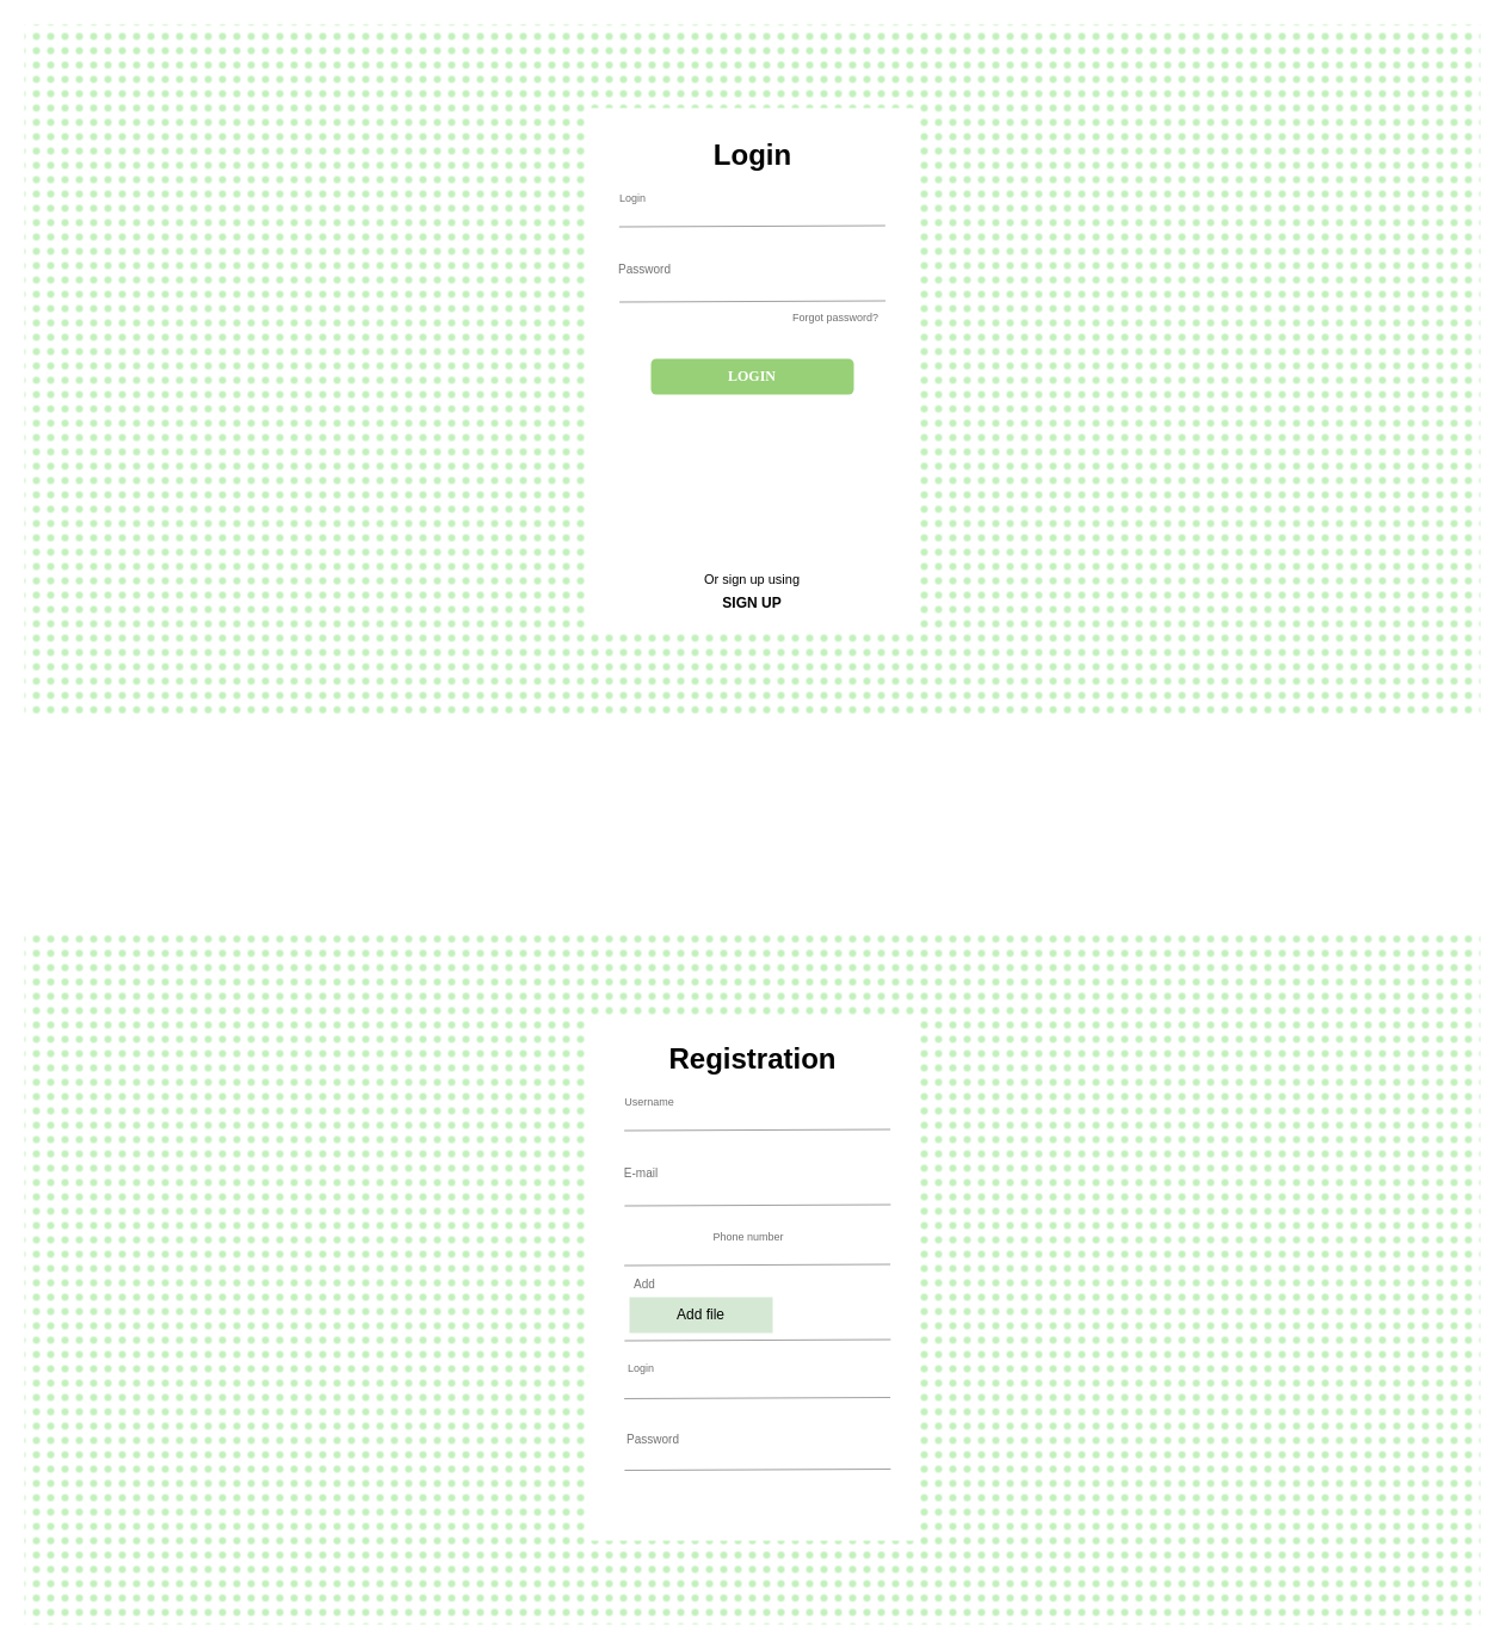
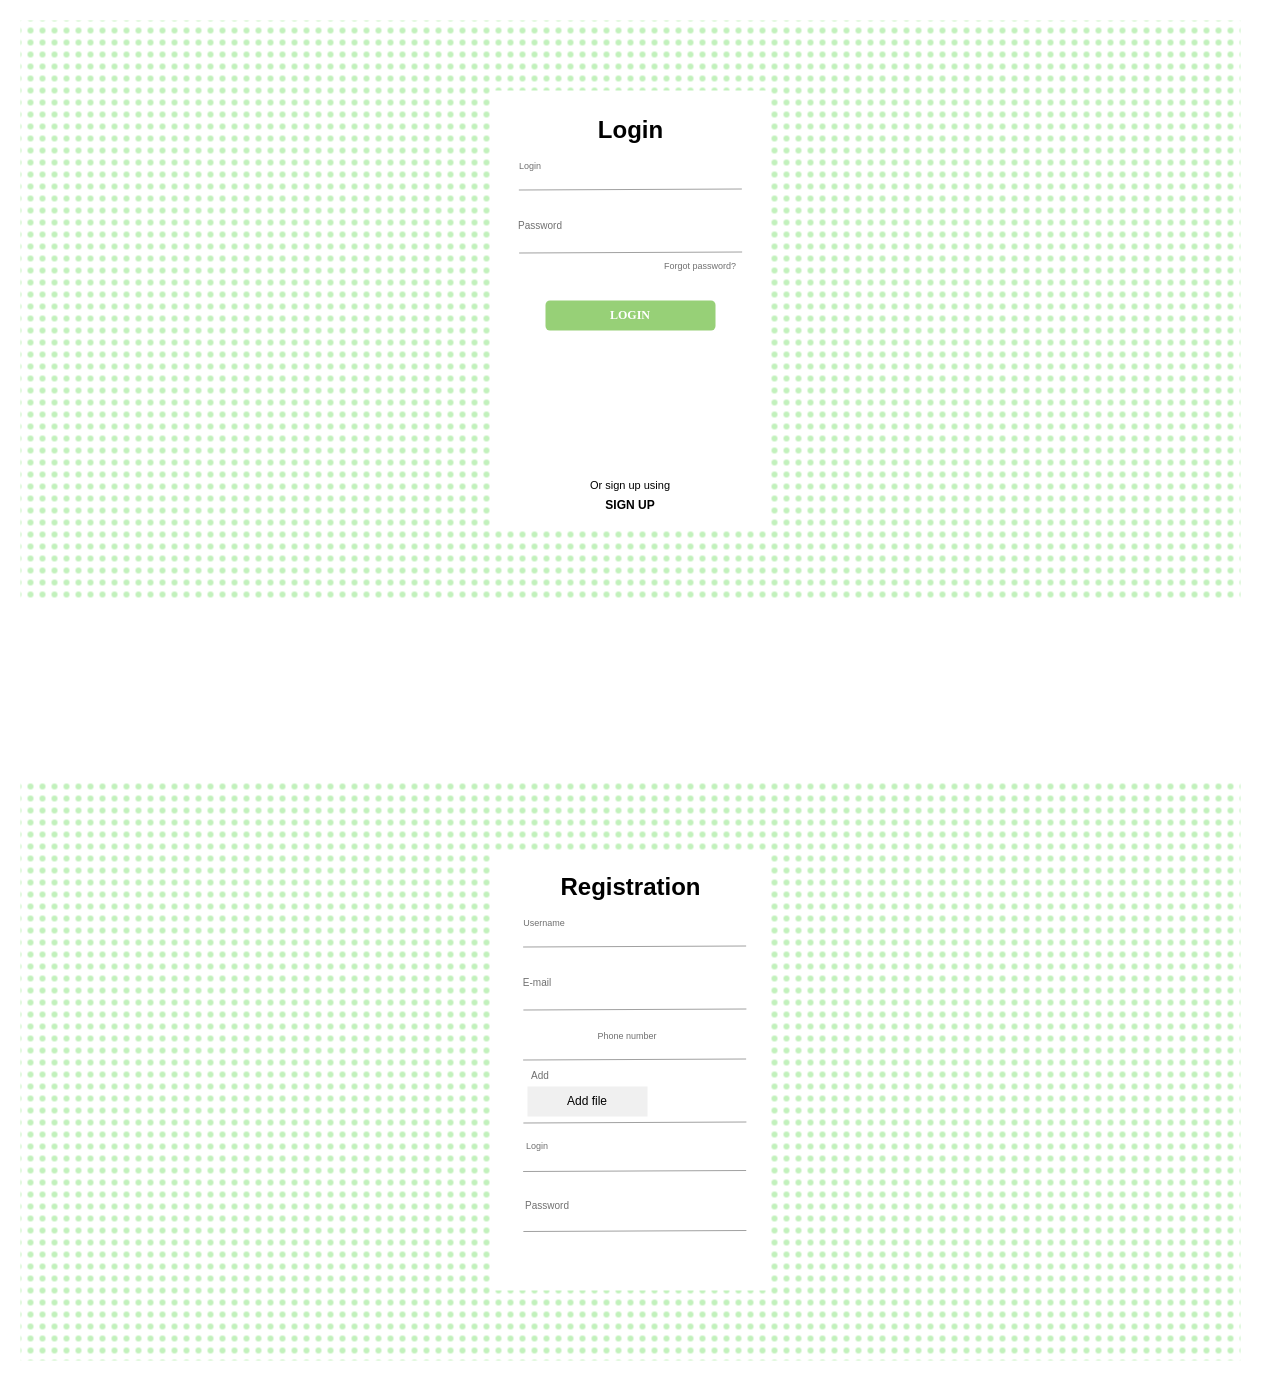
  <mxCell id="0" style=";html=1;" />
  <mxCell id="1" style=";html=1;" parent="0" />
  <mxCell id="2" value="" style="rounded=0;whiteSpace=wrap;html=1;fillColor=#c2f1bc;strokeColor=none;strokeWidth=2;fillStyle=dots;" vertex="1" parent="1"><mxGeometry x="20" y="20" width="1220" height="580" as="geometry" /></mxCell>
  <mxCell id="3" value="" style="rounded=0;whiteSpace=wrap;html=1;strokeColor=none;" vertex="1" parent="1"><mxGeometry x="490" y="90" width="280" height="440" as="geometry" /></mxCell>
  <mxCell id="4" value="Login" style="text;strokeColor=none;fillColor=none;html=1;fontSize=24;fontStyle=1;verticalAlign=middle;align=center;" vertex="1" parent="1"><mxGeometry x="580" y="110" width="100" height="40" as="geometry" /></mxCell>
  <mxCell id="5" value="&lt;font color=&quot;#707070&quot; style=&quot;font-size: 9px;&quot;&gt;Login&lt;/font&gt;" style="text;html=1;strokeColor=none;fillColor=none;align=center;verticalAlign=middle;whiteSpace=wrap;rounded=0;" vertex="1" parent="1"><mxGeometry x="510" y="150" width="40" height="30" as="geometry" /></mxCell>
  <mxCell id="6" value="" style="shape=link;html=1;rounded=0;width=63;strokeColor=#A1A1A1;" edge="1" parent="1"><mxGeometry width="100" relative="1" as="geometry"><mxPoint x="518.5" y="221" as="sourcePoint" /><mxPoint x="741.5" y="220" as="targetPoint" /></mxGeometry></mxCell>
  <mxCell id="7" value="&lt;font color=&quot;#707070&quot; size=&quot;1&quot;&gt;Password&lt;/font&gt;" style="text;html=1;strokeColor=none;fillColor=none;align=center;verticalAlign=middle;whiteSpace=wrap;rounded=0;" vertex="1" parent="1"><mxGeometry x="510" y="210" width="60" height="30" as="geometry" /></mxCell>
  <mxCell id="8" value="&lt;font color=&quot;#707070&quot; style=&quot;font-size: 9px;&quot;&gt;Forgot password?&lt;/font&gt;" style="text;html=1;strokeColor=none;fillColor=none;align=center;verticalAlign=middle;whiteSpace=wrap;rounded=0;" vertex="1" parent="1"><mxGeometry x="660" y="250" width="80" height="30" as="geometry" /></mxCell>
  <mxCell id="9" value="&lt;b&gt;&lt;font face=&quot;Comic Sans MS&quot; color=&quot;#ffffff&quot;&gt;LOGIN&lt;/font&gt;&lt;/b&gt;" style="rounded=1;whiteSpace=wrap;html=1;fillColor=#97D077;strokeColor=none;" vertex="1" parent="1"><mxGeometry x="545" y="300" width="170" height="30" as="geometry" /></mxCell>
  <mxCell id="10" value="&lt;font style=&quot;font-size: 11px;&quot;&gt;Or sign up using&lt;/font&gt;" style="text;html=1;strokeColor=none;fillColor=none;align=center;verticalAlign=middle;whiteSpace=wrap;rounded=0;" vertex="1" parent="1"><mxGeometry x="575" y="470" width="110" height="30" as="geometry" /></mxCell>
  <mxCell id="11" value="&lt;b&gt;SIGN UP&lt;/b&gt;" style="text;html=1;strokeColor=none;fillColor=none;align=center;verticalAlign=middle;whiteSpace=wrap;rounded=0;" vertex="1" parent="1"><mxGeometry x="600" y="490" width="60" height="30" as="geometry" /></mxCell>
  <mxCell id="12" value="" style="rounded=0;whiteSpace=wrap;html=1;fillColor=#c2f1bc;strokeColor=none;strokeWidth=2;fillStyle=dots;" vertex="1" parent="1"><mxGeometry x="20" y="780" width="1220" height="580" as="geometry" /></mxCell>
  <mxCell id="13" value="" style="rounded=0;whiteSpace=wrap;html=1;strokeColor=none;" vertex="1" parent="1"><mxGeometry x="490" y="850" width="280" height="440" as="geometry" /></mxCell>
  <mxCell id="14" value="Registration" style="text;strokeColor=none;fillColor=none;html=1;fontSize=24;fontStyle=1;verticalAlign=middle;align=center;" vertex="1" parent="1"><mxGeometry x="580" y="867" width="100" height="40" as="geometry" /></mxCell>
  <mxCell id="15" value="&lt;font color=&quot;#707070&quot; style=&quot;font-size: 9px;&quot;&gt;Username&lt;/font&gt;" style="text;html=1;strokeColor=none;fillColor=none;align=center;verticalAlign=middle;whiteSpace=wrap;rounded=0;" vertex="1" parent="1"><mxGeometry x="514.25" y="907" width="60" height="30" as="geometry" /></mxCell>
  <mxCell id="16" value="" style="shape=link;html=1;rounded=0;width=63;strokeColor=#A1A1A1;" edge="1" parent="1"><mxGeometry width="100" relative="1" as="geometry"><mxPoint x="522.75" y="978" as="sourcePoint" /><mxPoint x="745.75" y="977" as="targetPoint" /></mxGeometry></mxCell>
  <mxCell id="17" value="&lt;font color=&quot;#707070&quot; size=&quot;1&quot;&gt;E-mail&lt;/font&gt;" style="text;html=1;strokeColor=none;fillColor=none;align=center;verticalAlign=middle;whiteSpace=wrap;rounded=0;" vertex="1" parent="1"><mxGeometry x="514.25" y="967" width="45.75" height="30" as="geometry" /></mxCell>
  <mxCell id="18" value="&lt;font color=&quot;#707070&quot; style=&quot;font-size: 9px;&quot;&gt;Phone number&lt;/font&gt;" style="text;html=1;strokeColor=none;fillColor=none;align=center;verticalAlign=middle;whiteSpace=wrap;rounded=0;" vertex="1" parent="1"><mxGeometry x="589.25" y="1020" width="75.75" height="30" as="geometry" /></mxCell>
  <mxCell id="19" value="" style="shape=link;html=1;rounded=0;width=63;strokeColor=#A1A1A1;" edge="1" parent="1"><mxGeometry width="100" relative="1" as="geometry"><mxPoint x="522.75" y="1091" as="sourcePoint" /><mxPoint x="745.75" y="1090" as="targetPoint" /></mxGeometry></mxCell>
  <mxCell id="20" value="&lt;font color=&quot;#707070&quot; size=&quot;1&quot;&gt;Add&lt;/font&gt;" style="text;html=1;strokeColor=none;fillColor=none;align=center;verticalAlign=middle;whiteSpace=wrap;rounded=0;" vertex="1" parent="1"><mxGeometry x="520" y="1060" width="40" height="30" as="geometry" /></mxCell>
  <mxCell id="21" value="&lt;font color=&quot;#707070&quot; style=&quot;font-size: 9px;&quot;&gt;Login&lt;/font&gt;" style="text;html=1;strokeColor=none;fillColor=none;align=center;verticalAlign=middle;whiteSpace=wrap;rounded=0;" vertex="1" parent="1"><mxGeometry x="514.25" y="1130" width="45.75" height="30" as="geometry" /></mxCell>
  <mxCell id="22" value="" style="shape=link;html=1;rounded=0;width=60;strokeColor=#A1A1A1;" edge="1" parent="1"><mxGeometry width="100" relative="1" as="geometry"><mxPoint x="522.75" y="1201" as="sourcePoint" /><mxPoint x="745.75" y="1200" as="targetPoint" /></mxGeometry></mxCell>
  <mxCell id="23" value="&lt;font color=&quot;#707070&quot; size=&quot;1&quot;&gt;Password&lt;/font&gt;" style="text;html=1;strokeColor=none;fillColor=none;align=center;verticalAlign=middle;whiteSpace=wrap;rounded=0;" vertex="1" parent="1"><mxGeometry x="520" y="1190" width="54.25" height="30" as="geometry" /></mxCell>
- <mxCell id="24" value="Add file" style="rounded=0;whiteSpace=wrap;html=1;fillColor=#d5e8d4;strokeColor=none;" vertex="1" parent="1"><mxGeometry x="527" y="1086" width="120" height="30" as="geometry" /></mxCell>
+ <mxCell id="24" value="Add file" style="rounded=0;whiteSpace=wrap;html=1;fillColor=#F0F0F0;strokeColor=none;" vertex="1" parent="1"><mxGeometry x="527" y="1086" width="120" height="30" as="geometry" /></mxCell>
